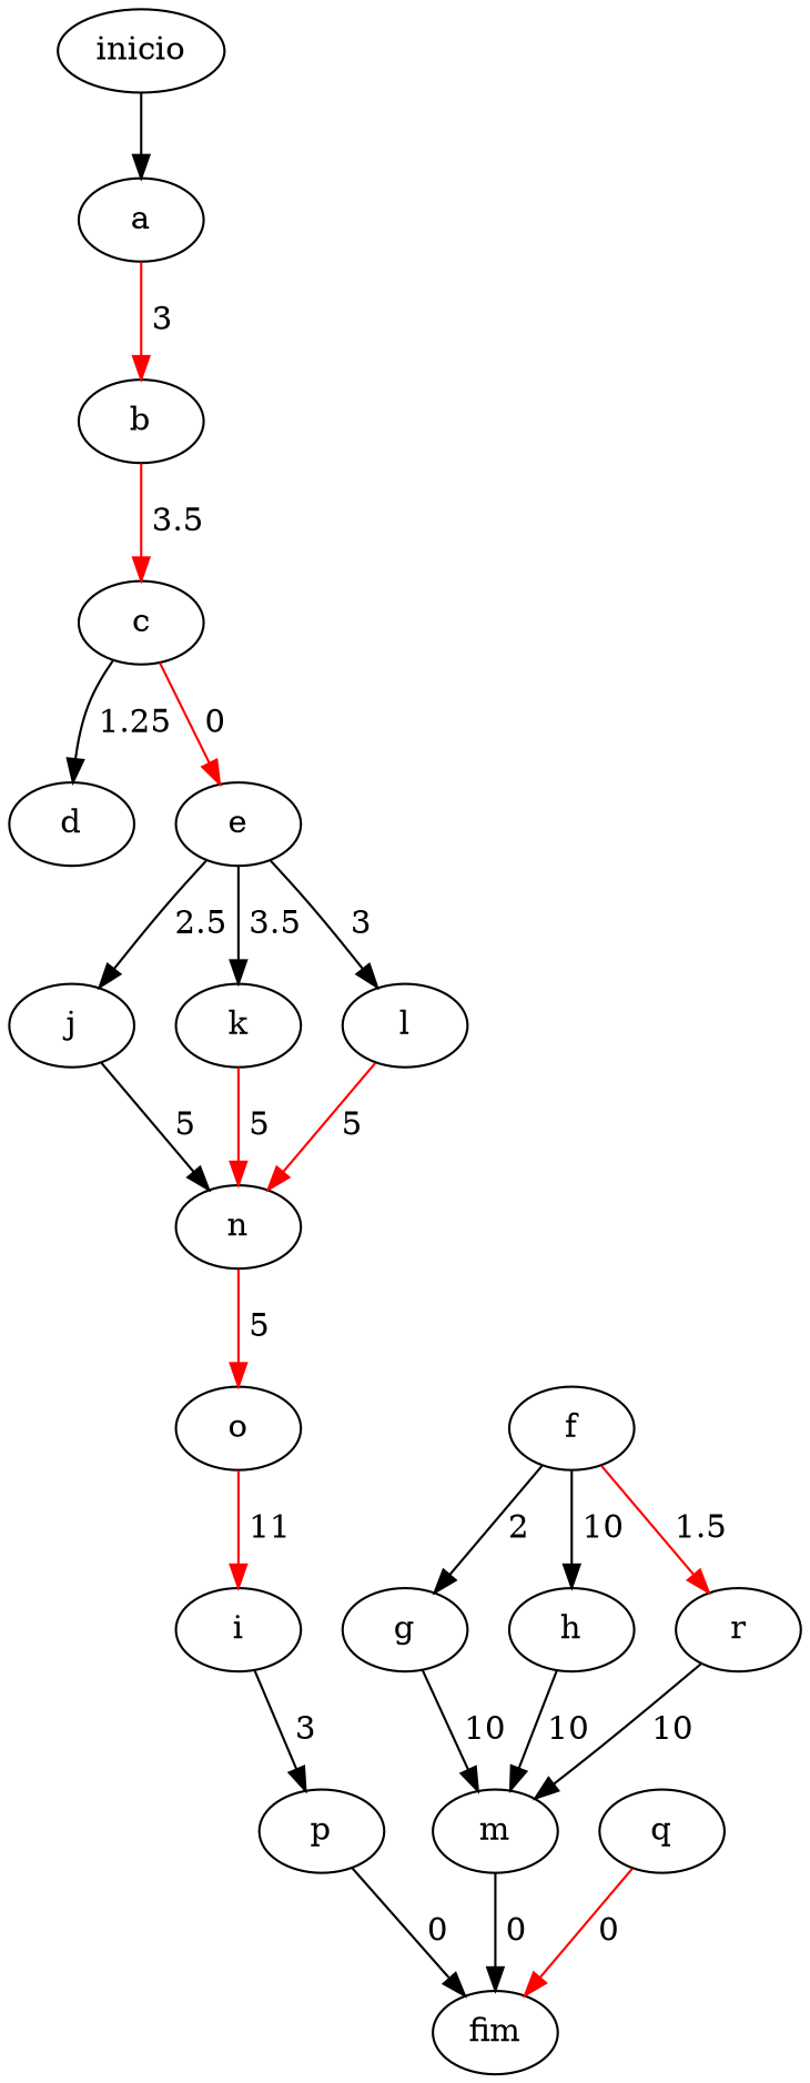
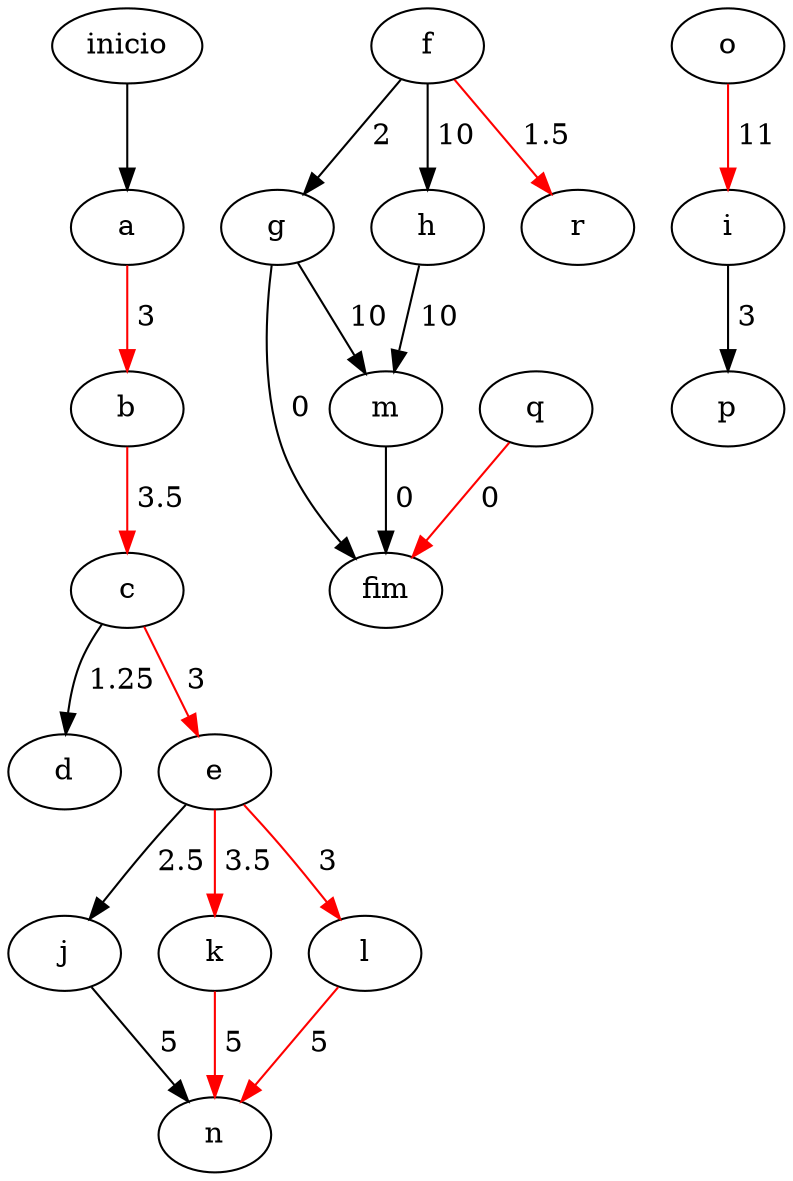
  digraph {
    inicio
    a
    b
    c
    d
    e
    j
    k
    l
    f
    g
    h
    r
    n
    m
    fim
    o
    i
    p
    q
    inicio -> a
    a -> b [color=red label=" 3"]
    b -> c [color=red label=" 3.5"]
    c -> d [label=" 1.25"]
-   c -> e [color=red label=" 0"]
+   c -> e [color=red label=" 3"]
    e -> j [label=" 2.5"]
-   e -> k [color=black label=" 3.5"]
-   e -> l [label=" 3"]
+   e -> k [color=red label=" 3.5"]
+   e -> l [label=" 3" color=red]
    j -> n [label=" 5"]
    k -> n [color=red label=" 5"]
    l -> n [color=red label=" 5"]
    f -> g [label=" 2"]
    f -> h [label=" 10"]
    f -> r [color=red label=" 1.5"]
    g -> m [label=" 10"]
    h -> m [label=" 10"]
-   r -> m [label=" 10"]
-   n -> o [color=red label=" 5"]
    m -> fim [label=" 0"]
    o -> i [color=red label=" 11"]
    i -> p [label=" 3"]
-   p -> fim [label=" 0"]
+   g -> fim [label=" 0"]
    q -> fim [color=red label=" 0"]
  }
